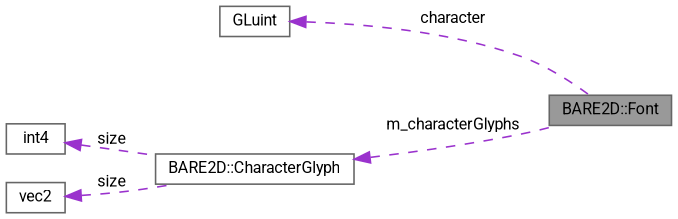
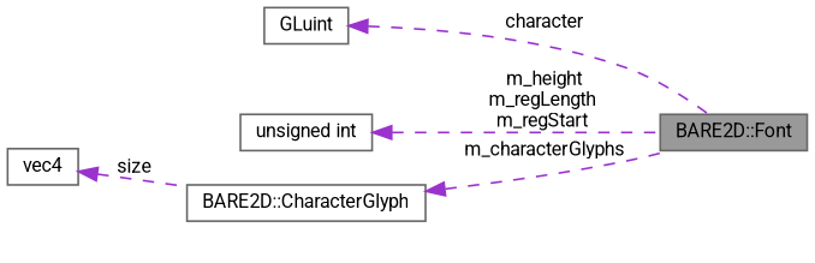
  digraph {
    fontname=Roboto
    rankdir=LR
    node [color=gray40 fillcolor=white fontname=Roboto fontsize=10 shape=box style=filled]
    edge [color=darkorchid3 dir=back fontname=Roboto fontsize=10 labelfontname=Helvetica labelfontsize=10 style=dashed]
    n1 [fillcolor=grey60 fontcolor=black height=0.2 label="BARE2D::Font" width=0.4]
    n2 [height=0.2 label=GLuint width=0.4]
+   n3 [height=0.2 label="unsigned int" width=0.4]
    n4 [height=0.2 label="BARE2D::CharacterGlyph" width=0.4]
-   n5 [height=0.2 label=int4 width=0.4]
-   n6 [height=0.2 label=vec2 width=0.4]
+   n5 [height=0.2 label=vec4 width=0.4]
    n2 -> n1 [label=" character"]
+   n3 -> n1 [label=" m_height\nm_regLength\nm_regStart"]
    n4 -> n1 [label=" m_characterGlyphs"]
    n5 -> n4 [label=" size"]
-   n6 -> n4 [label=" size"]
  }
